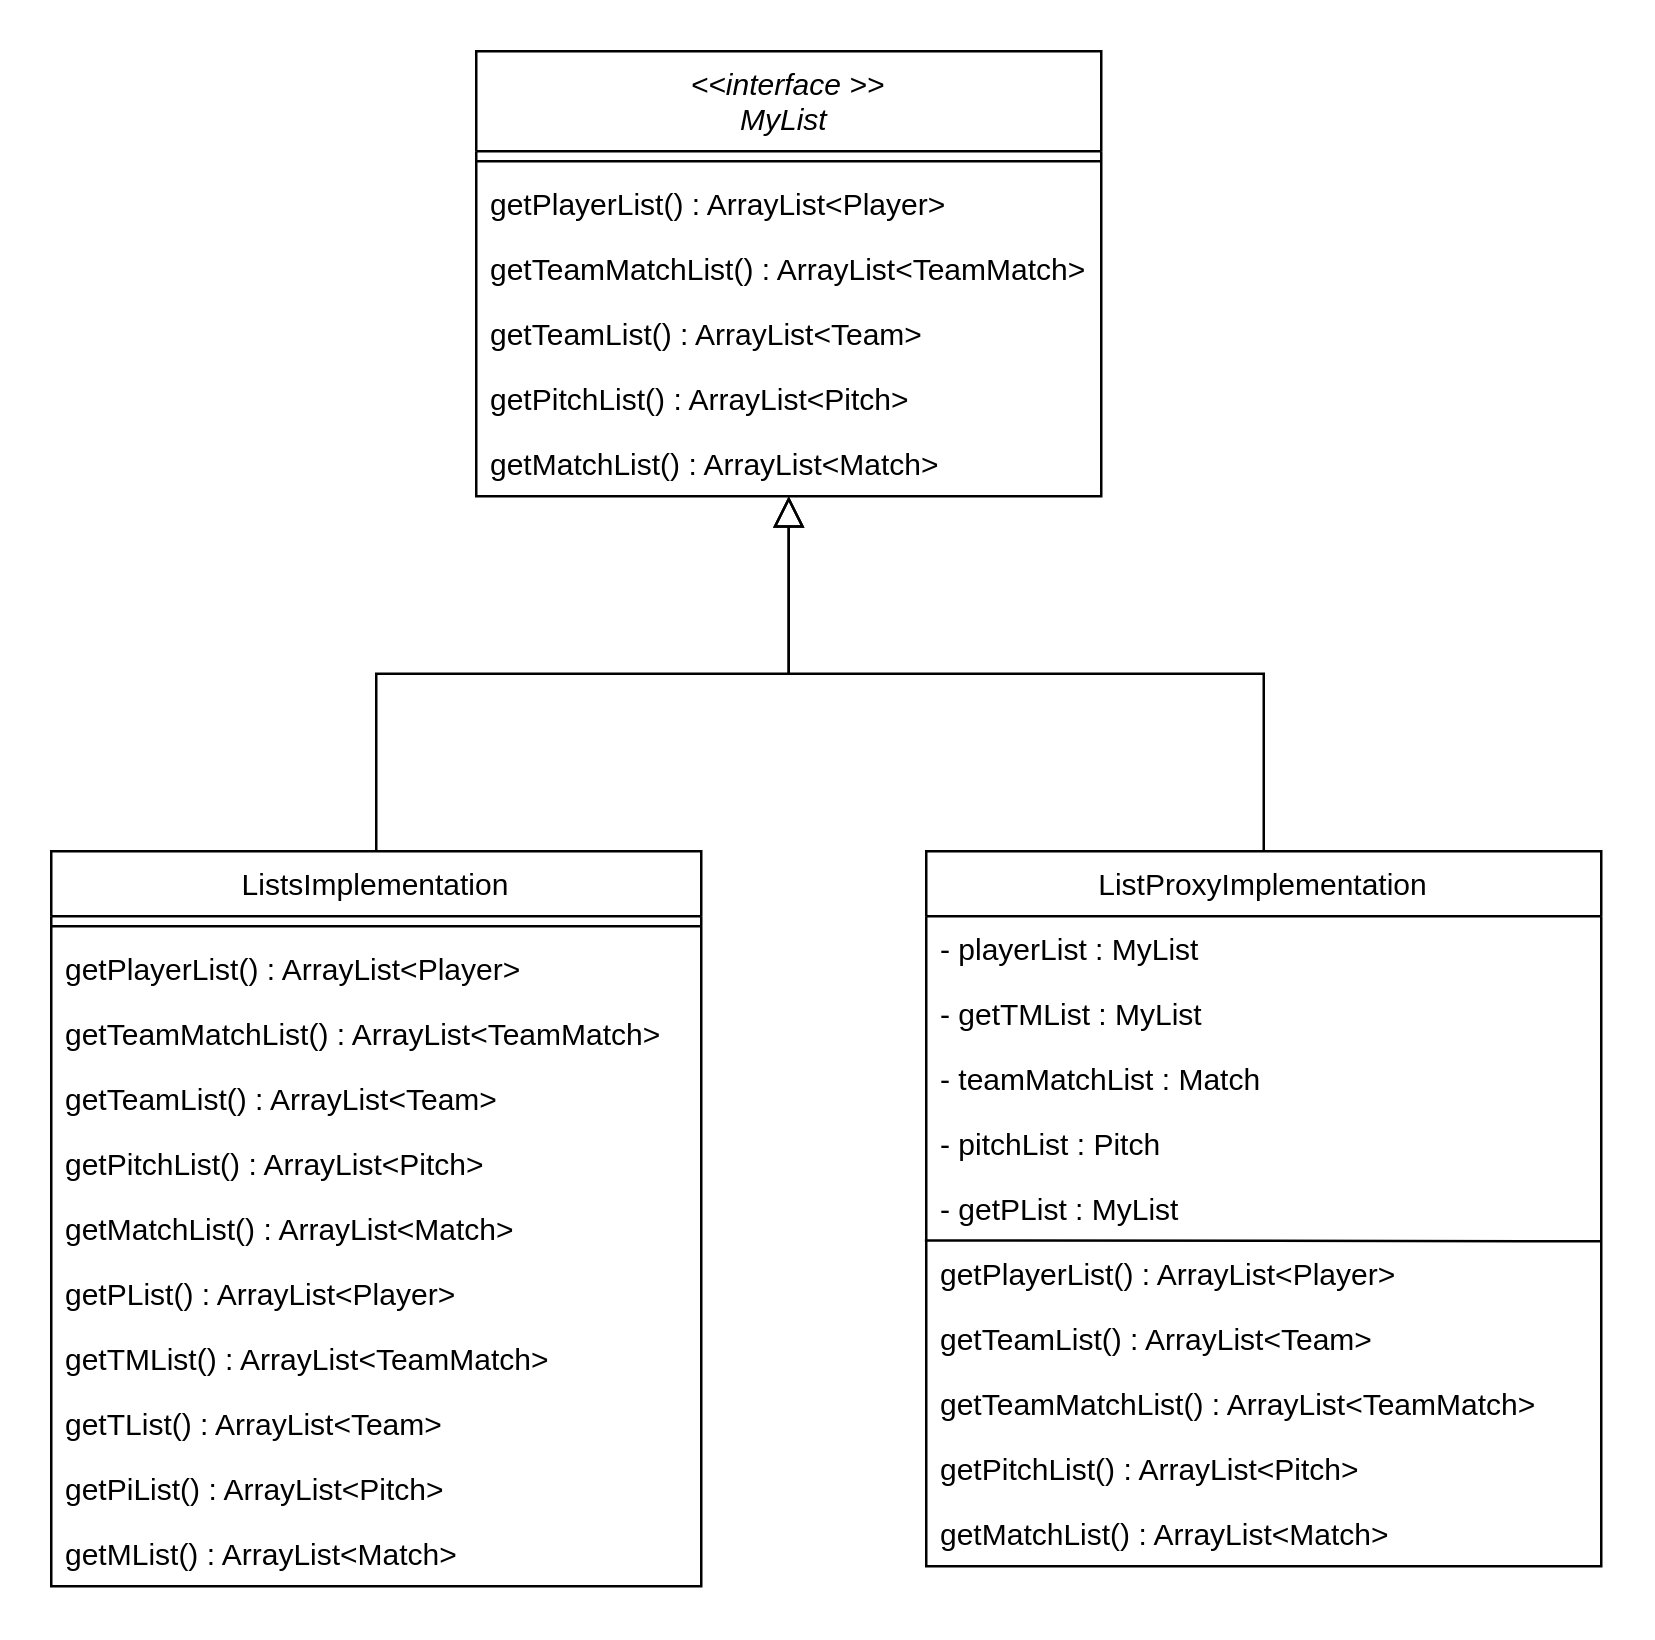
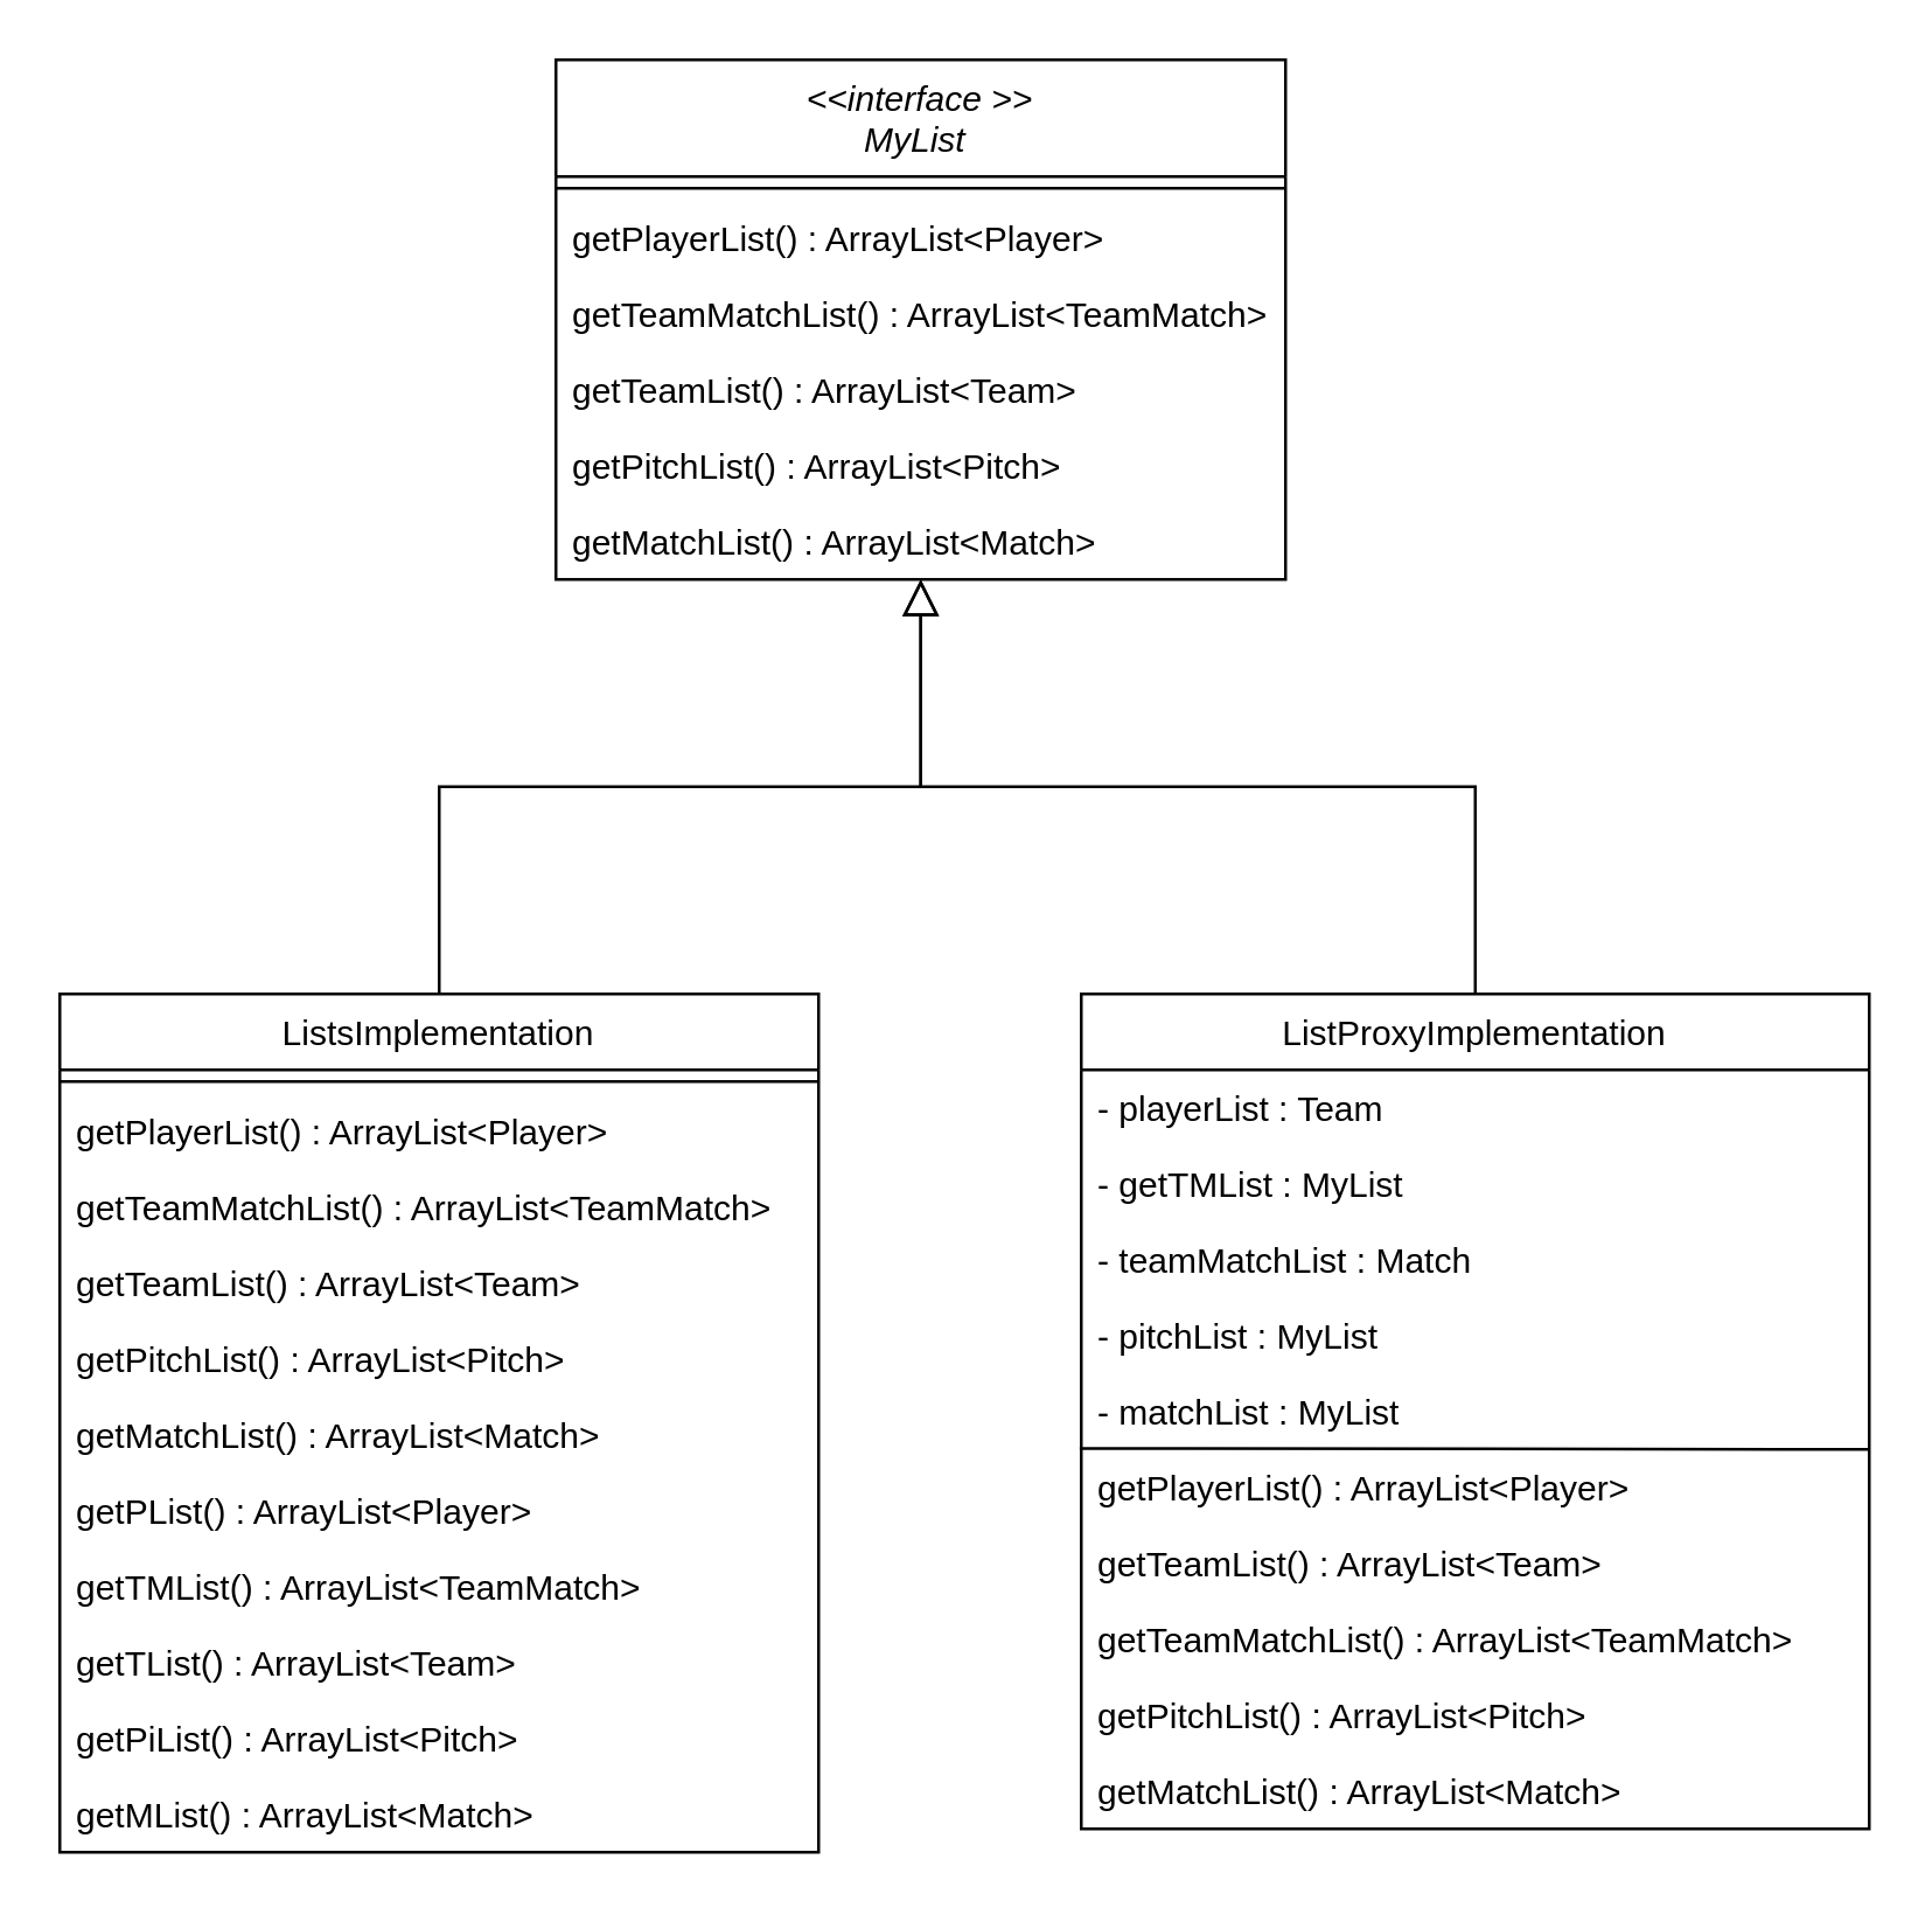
  <mxCell id="0" />
  <mxCell id="1" parent="0" />
  <mxCell id="2" value="&lt;&lt;interface &gt;&gt;&#10;MyList " style="swimlane;fontStyle=2;align=center;verticalAlign=top;childLayout=stackLayout;horizontal=1;startSize=40;horizontalStack=0;resizeParent=1;resizeLast=0;collapsible=1;marginBottom=0;rounded=0;shadow=0;strokeWidth=1;" parent="1" vertex="1"><mxGeometry x="190" y="20" width="250" height="178" as="geometry"><mxRectangle x="230" y="140" width="160" height="26" as="alternateBounds" /></mxGeometry></mxCell>
  <mxCell id="3" value="" style="line;html=1;strokeWidth=1;align=left;verticalAlign=middle;spacingTop=-1;spacingLeft=3;spacingRight=3;rotatable=0;labelPosition=right;points=[];portConstraint=eastwest;" parent="2" vertex="1"><mxGeometry y="40" width="250" height="8" as="geometry" /></mxCell>
  <mxCell id="4" value="getPlayerList() : ArrayList&lt;Player&gt;&#10;" style="text;align=left;verticalAlign=top;spacingLeft=4;spacingRight=4;overflow=hidden;rotatable=0;points=[[0,0.5],[1,0.5]];portConstraint=eastwest;" vertex="1" parent="2"><mxGeometry y="48" width="250" height="26" as="geometry" /></mxCell>
  <mxCell id="5" value="getTeamMatchList() : ArrayList&lt;TeamMatch&gt;&#10;" style="text;align=left;verticalAlign=top;spacingLeft=4;spacingRight=4;overflow=hidden;rotatable=0;points=[[0,0.5],[1,0.5]];portConstraint=eastwest;" vertex="1" parent="2"><mxGeometry y="74" width="250" height="26" as="geometry" /></mxCell>
  <mxCell id="6" value="getTeamList() : ArrayList&lt;Team&gt;&#10;" style="text;align=left;verticalAlign=top;spacingLeft=4;spacingRight=4;overflow=hidden;rotatable=0;points=[[0,0.5],[1,0.5]];portConstraint=eastwest;" vertex="1" parent="2"><mxGeometry y="100" width="250" height="26" as="geometry" /></mxCell>
  <mxCell id="7" value="getPitchList() : ArrayList&lt;Pitch&gt;&#10;" style="text;align=left;verticalAlign=top;spacingLeft=4;spacingRight=4;overflow=hidden;rotatable=0;points=[[0,0.5],[1,0.5]];portConstraint=eastwest;" vertex="1" parent="2"><mxGeometry y="126" width="250" height="26" as="geometry" /></mxCell>
  <mxCell id="8" value="getMatchList() : ArrayList&lt;Match&gt;&#10;" style="text;align=left;verticalAlign=top;spacingLeft=4;spacingRight=4;overflow=hidden;rotatable=0;points=[[0,0.5],[1,0.5]];portConstraint=eastwest;" vertex="1" parent="2"><mxGeometry y="152" width="250" height="26" as="geometry" /></mxCell>
  <mxCell id="9" value="ListsImplementation" style="swimlane;fontStyle=0;align=center;verticalAlign=top;childLayout=stackLayout;horizontal=1;startSize=26;horizontalStack=0;resizeParent=1;resizeLast=0;collapsible=1;marginBottom=0;rounded=0;shadow=0;strokeWidth=1;" parent="1" vertex="1"><mxGeometry x="20" y="340" width="260" height="294" as="geometry"><mxRectangle x="130" y="380" width="160" height="26" as="alternateBounds" /></mxGeometry></mxCell>
  <mxCell id="10" value="" style="line;html=1;strokeWidth=1;align=left;verticalAlign=middle;spacingTop=-1;spacingLeft=3;spacingRight=3;rotatable=0;labelPosition=right;points=[];portConstraint=eastwest;" parent="9" vertex="1"><mxGeometry y="26" width="260" height="8" as="geometry" /></mxCell>
  <mxCell id="11" value="getPlayerList() : ArrayList&lt;Player&gt;&#10;" style="text;align=left;verticalAlign=top;spacingLeft=4;spacingRight=4;overflow=hidden;rotatable=0;points=[[0,0.5],[1,0.5]];portConstraint=eastwest;" vertex="1" parent="9"><mxGeometry y="34" width="260" height="26" as="geometry" /></mxCell>
  <mxCell id="12" value="getTeamMatchList() : ArrayList&lt;TeamMatch&gt;&#10;" style="text;align=left;verticalAlign=top;spacingLeft=4;spacingRight=4;overflow=hidden;rotatable=0;points=[[0,0.5],[1,0.5]];portConstraint=eastwest;" vertex="1" parent="9"><mxGeometry y="60" width="260" height="26" as="geometry" /></mxCell>
  <mxCell id="13" value="getTeamList() : ArrayList&lt;Team&gt;&#10;" style="text;align=left;verticalAlign=top;spacingLeft=4;spacingRight=4;overflow=hidden;rotatable=0;points=[[0,0.5],[1,0.5]];portConstraint=eastwest;" vertex="1" parent="9"><mxGeometry y="86" width="260" height="26" as="geometry" /></mxCell>
  <mxCell id="14" value="getPitchList() : ArrayList&lt;Pitch&gt;&#10;" style="text;align=left;verticalAlign=top;spacingLeft=4;spacingRight=4;overflow=hidden;rotatable=0;points=[[0,0.5],[1,0.5]];portConstraint=eastwest;" vertex="1" parent="9"><mxGeometry y="112" width="260" height="26" as="geometry" /></mxCell>
  <mxCell id="15" value="getMatchList() : ArrayList&lt;Match&gt;&#10;" style="text;align=left;verticalAlign=top;spacingLeft=4;spacingRight=4;overflow=hidden;rotatable=0;points=[[0,0.5],[1,0.5]];portConstraint=eastwest;" vertex="1" parent="9"><mxGeometry y="138" width="260" height="26" as="geometry" /></mxCell>
  <mxCell id="16" value="getPList() : ArrayList&lt;Player&gt;&#10;" style="text;align=left;verticalAlign=top;spacingLeft=4;spacingRight=4;overflow=hidden;rotatable=0;points=[[0,0.5],[1,0.5]];portConstraint=eastwest;" vertex="1" parent="9"><mxGeometry y="164" width="260" height="26" as="geometry" /></mxCell>
  <mxCell id="17" value="getTMList() : ArrayList&lt;TeamMatch&gt;&#10;" style="text;align=left;verticalAlign=top;spacingLeft=4;spacingRight=4;overflow=hidden;rotatable=0;points=[[0,0.5],[1,0.5]];portConstraint=eastwest;" vertex="1" parent="9"><mxGeometry y="190" width="260" height="26" as="geometry" /></mxCell>
  <mxCell id="18" value="getTList() : ArrayList&lt;Team&gt;&#10;" style="text;align=left;verticalAlign=top;spacingLeft=4;spacingRight=4;overflow=hidden;rotatable=0;points=[[0,0.5],[1,0.5]];portConstraint=eastwest;" vertex="1" parent="9"><mxGeometry y="216" width="260" height="26" as="geometry" /></mxCell>
  <mxCell id="19" value="getPiList() : ArrayList&lt;Pitch&gt;&#10;" style="text;align=left;verticalAlign=top;spacingLeft=4;spacingRight=4;overflow=hidden;rotatable=0;points=[[0,0.5],[1,0.5]];portConstraint=eastwest;" vertex="1" parent="9"><mxGeometry y="242" width="260" height="26" as="geometry" /></mxCell>
  <mxCell id="20" value="getMList() : ArrayList&lt;Match&gt;&#10;" style="text;align=left;verticalAlign=top;spacingLeft=4;spacingRight=4;overflow=hidden;rotatable=0;points=[[0,0.5],[1,0.5]];portConstraint=eastwest;" vertex="1" parent="9"><mxGeometry y="268" width="260" height="26" as="geometry" /></mxCell>
  <mxCell id="21" value="" style="endArrow=block;endSize=10;endFill=0;shadow=0;strokeWidth=1;rounded=0;edgeStyle=elbowEdgeStyle;elbow=vertical;" parent="1" source="9" target="2" edge="1"><mxGeometry width="160" relative="1" as="geometry"><mxPoint x="170" y="103" as="sourcePoint" /><mxPoint x="170" y="103" as="targetPoint" /></mxGeometry></mxCell>
  <mxCell id="22" value="ListProxyImplementation" style="swimlane;fontStyle=0;align=center;verticalAlign=top;childLayout=stackLayout;horizontal=1;startSize=26;horizontalStack=0;resizeParent=1;resizeLast=0;collapsible=1;marginBottom=0;rounded=0;shadow=0;strokeWidth=1;" parent="1" vertex="1"><mxGeometry x="370" y="340" width="270" height="286" as="geometry"><mxRectangle x="340" y="380" width="170" height="26" as="alternateBounds" /></mxGeometry></mxCell>
- <mxCell id="23" value="- playerList : MyList" style="text;align=left;verticalAlign=top;spacingLeft=4;spacingRight=4;overflow=hidden;rotatable=0;points=[[0,0.5],[1,0.5]];portConstraint=eastwest;" vertex="1" parent="22"><mxGeometry y="26" width="270" height="26" as="geometry" /></mxCell>
+ <mxCell id="23" value="- playerList : Team" style="text;align=left;verticalAlign=top;spacingLeft=4;spacingRight=4;overflow=hidden;rotatable=0;points=[[0,0.5],[1,0.5]];portConstraint=eastwest;" vertex="1" parent="22"><mxGeometry y="26" width="270" height="26" as="geometry" /></mxCell>
  <mxCell id="24" value="- getTMList : MyList" style="text;align=left;verticalAlign=top;spacingLeft=4;spacingRight=4;overflow=hidden;rotatable=0;points=[[0,0.5],[1,0.5]];portConstraint=eastwest;" vertex="1" parent="22"><mxGeometry y="52" width="270" height="26" as="geometry" /></mxCell>
  <mxCell id="25" value="- teamMatchList : Match" style="text;align=left;verticalAlign=top;spacingLeft=4;spacingRight=4;overflow=hidden;rotatable=0;points=[[0,0.5],[1,0.5]];portConstraint=eastwest;" vertex="1" parent="22"><mxGeometry y="78" width="270" height="26" as="geometry" /></mxCell>
- <mxCell id="26" value="- pitchList : Pitch" style="text;align=left;verticalAlign=top;spacingLeft=4;spacingRight=4;overflow=hidden;rotatable=0;points=[[0,0.5],[1,0.5]];portConstraint=eastwest;" vertex="1" parent="22"><mxGeometry y="104" width="270" height="26" as="geometry" /></mxCell>
- <mxCell id="27" value="- getPList : MyList" style="text;align=left;verticalAlign=top;spacingLeft=4;spacingRight=4;overflow=hidden;rotatable=0;points=[[0,0.5],[1,0.5]];portConstraint=eastwest;" vertex="1" parent="22"><mxGeometry y="130" width="270" height="26" as="geometry" /></mxCell>
+ <mxCell id="26" value="- pitchList : MyList" style="text;align=left;verticalAlign=top;spacingLeft=4;spacingRight=4;overflow=hidden;rotatable=0;points=[[0,0.5],[1,0.5]];portConstraint=eastwest;" vertex="1" parent="22"><mxGeometry y="104" width="270" height="26" as="geometry" /></mxCell>
+ <mxCell id="27" value="- matchList : MyList" style="text;align=left;verticalAlign=top;spacingLeft=4;spacingRight=4;overflow=hidden;rotatable=0;points=[[0,0.5],[1,0.5]];portConstraint=eastwest;" vertex="1" parent="22"><mxGeometry y="130" width="270" height="26" as="geometry" /></mxCell>
  <mxCell id="28" value="getPlayerList() : ArrayList&lt;Player&gt;&#10;" style="text;align=left;verticalAlign=top;spacingLeft=4;spacingRight=4;overflow=hidden;rotatable=0;points=[[0,0.5],[1,0.5]];portConstraint=eastwest;" vertex="1" parent="22"><mxGeometry y="156" width="270" height="26" as="geometry" /></mxCell>
  <mxCell id="29" value="" style="endArrow=none;html=1;exitX=-0.002;exitY=-0.013;exitDx=0;exitDy=0;exitPerimeter=0;" edge="1" parent="22" source="28"><mxGeometry width="50" height="50" relative="1" as="geometry"><mxPoint x="220" y="206" as="sourcePoint" /><mxPoint x="270" y="156" as="targetPoint" /></mxGeometry></mxCell>
  <mxCell id="30" value="getTeamList() : ArrayList&lt;Team&gt;&#10;" style="text;align=left;verticalAlign=top;spacingLeft=4;spacingRight=4;overflow=hidden;rotatable=0;points=[[0,0.5],[1,0.5]];portConstraint=eastwest;" vertex="1" parent="22"><mxGeometry y="182" width="270" height="26" as="geometry" /></mxCell>
  <mxCell id="31" value="getTeamMatchList() : ArrayList&lt;TeamMatch&gt;&#10;" style="text;align=left;verticalAlign=top;spacingLeft=4;spacingRight=4;overflow=hidden;rotatable=0;points=[[0,0.5],[1,0.5]];portConstraint=eastwest;" vertex="1" parent="22"><mxGeometry y="208" width="270" height="26" as="geometry" /></mxCell>
  <mxCell id="32" value="getPitchList() : ArrayList&lt;Pitch&gt;&#10;" style="text;align=left;verticalAlign=top;spacingLeft=4;spacingRight=4;overflow=hidden;rotatable=0;points=[[0,0.5],[1,0.5]];portConstraint=eastwest;" vertex="1" parent="22"><mxGeometry y="234" width="270" height="26" as="geometry" /></mxCell>
  <mxCell id="33" value="getMatchList() : ArrayList&lt;Match&gt;&#10;" style="text;align=left;verticalAlign=top;spacingLeft=4;spacingRight=4;overflow=hidden;rotatable=0;points=[[0,0.5],[1,0.5]];portConstraint=eastwest;" vertex="1" parent="22"><mxGeometry y="260" width="270" height="26" as="geometry" /></mxCell>
  <mxCell id="34" value="" style="endArrow=block;endSize=10;endFill=0;shadow=0;strokeWidth=1;rounded=0;edgeStyle=elbowEdgeStyle;elbow=vertical;" parent="1" source="22" target="2" edge="1"><mxGeometry width="160" relative="1" as="geometry"><mxPoint x="180" y="273" as="sourcePoint" /><mxPoint x="280" y="171" as="targetPoint" /></mxGeometry></mxCell>
